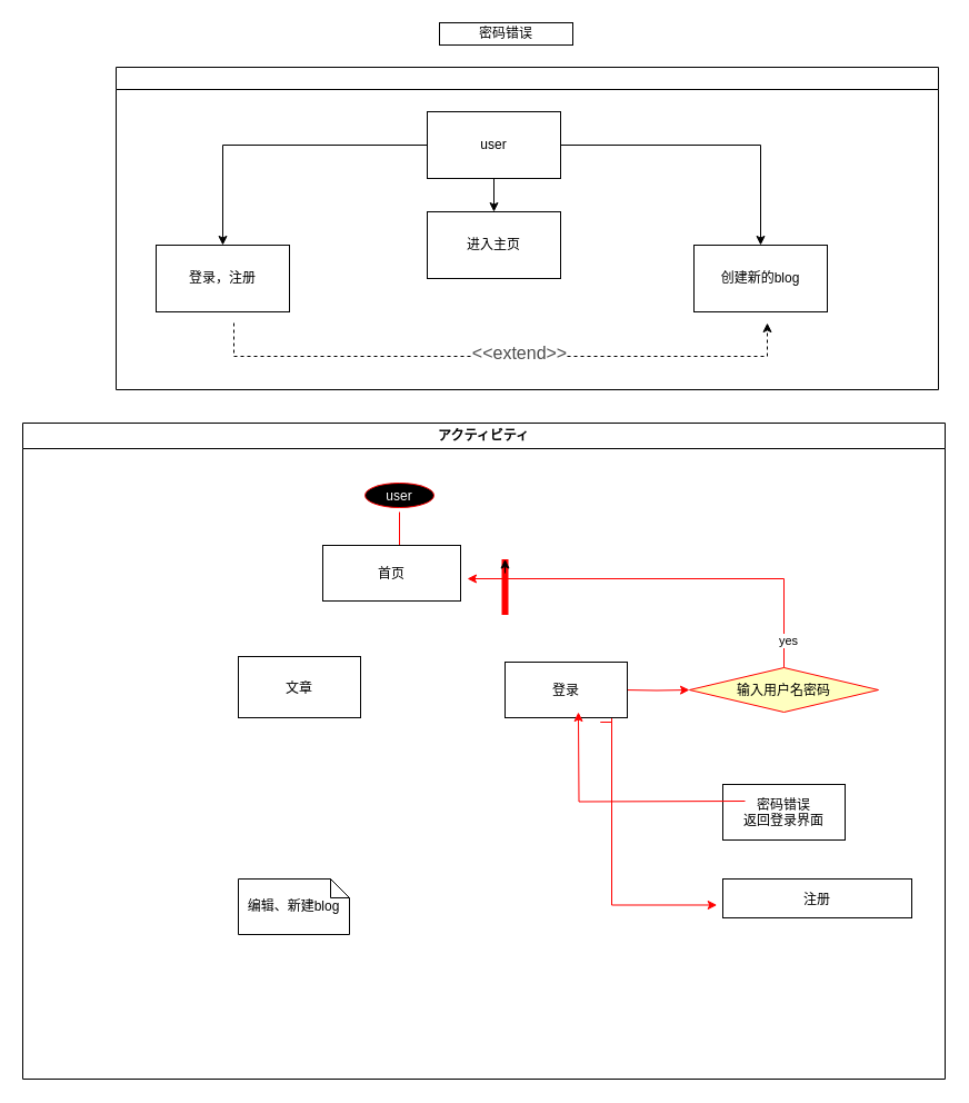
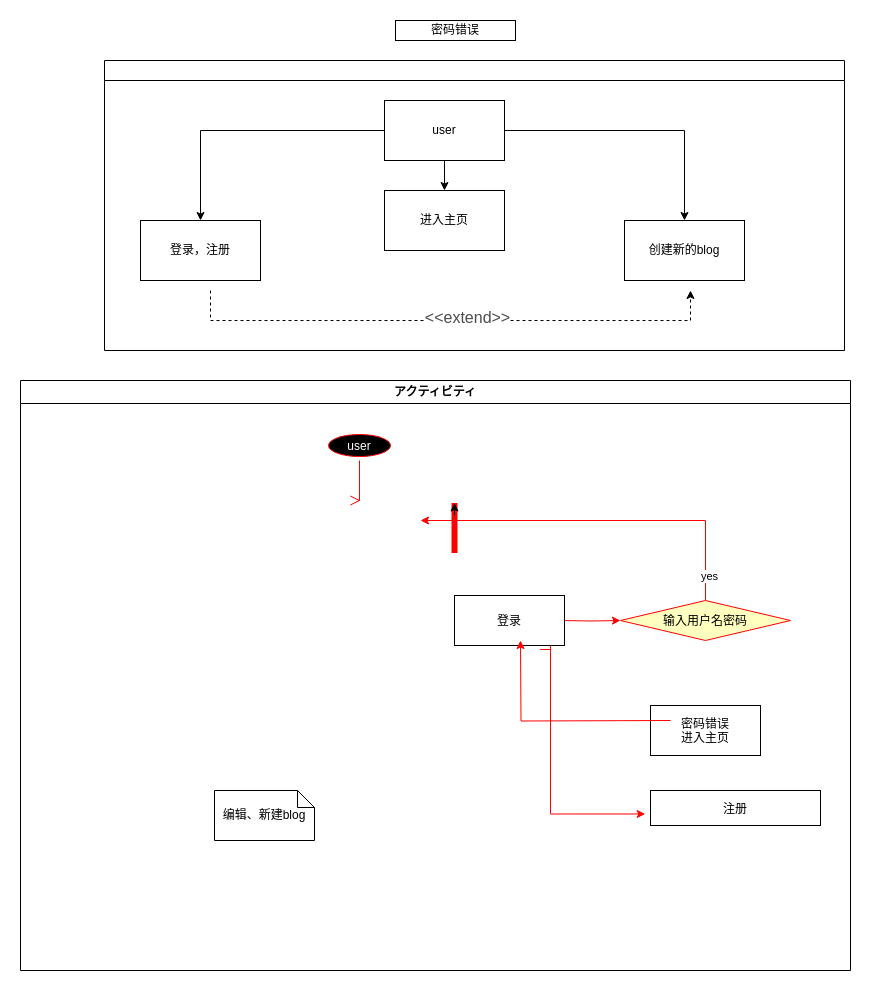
  <mxCell id="0" />
  <mxCell id="1" parent="0" />
  <mxCell id="2" value="" style="swimlane;html=1;startSize=20;horizontal=1;containerType=tree;glass=0;" parent="1" vertex="1"><mxGeometry x="104" y="60" width="740" height="290" as="geometry" /></mxCell>
  <mxCell id="3" style="edgeStyle=orthogonalEdgeStyle;rounded=0;orthogonalLoop=1;jettySize=auto;html=1;entryX=0.5;entryY=0;entryDx=0;entryDy=0;" edge="1" parent="2" source="6" target="7"><mxGeometry relative="1" as="geometry" /></mxCell>
  <mxCell id="4" style="edgeStyle=orthogonalEdgeStyle;rounded=0;orthogonalLoop=1;jettySize=auto;html=1;entryX=0.5;entryY=0;entryDx=0;entryDy=0;" edge="1" parent="2" source="6" target="8"><mxGeometry relative="1" as="geometry" /></mxCell>
  <mxCell id="5" style="edgeStyle=orthogonalEdgeStyle;rounded=0;orthogonalLoop=1;jettySize=auto;html=1;entryX=0.5;entryY=0;entryDx=0;entryDy=0;" edge="1" parent="2" source="6" target="9"><mxGeometry relative="1" as="geometry" /></mxCell>
  <mxCell id="6" value="user" style="rounded=0;whiteSpace=wrap;html=1;" vertex="1" parent="2"><mxGeometry x="280" y="40" width="120" height="60" as="geometry" /></mxCell>
  <mxCell id="7" value="进入主页" style="rounded=0;whiteSpace=wrap;html=1;" vertex="1" parent="2"><mxGeometry x="280" y="130" width="120" height="60" as="geometry" /></mxCell>
  <mxCell id="8" value="创建新的blog" style="rounded=0;whiteSpace=wrap;html=1;" vertex="1" parent="2"><mxGeometry x="520" y="160" width="120" height="60" as="geometry" /></mxCell>
  <mxCell id="9" value="登录，注册" style="rounded=0;whiteSpace=wrap;html=1;" vertex="1" parent="2"><mxGeometry x="36" y="160" width="120" height="60" as="geometry" /></mxCell>
  <mxCell id="10" value="密码错误" style="whiteSpace=wrap;html=1;" vertex="1" parent="1"><mxGeometry x="395" y="20" width="120" height="20" as="geometry" /></mxCell>
  <mxCell id="11" value="アクティビティ" style="swimlane;whiteSpace=wrap" vertex="1" parent="1"><mxGeometry x="20" y="380" width="830" height="590" as="geometry" /></mxCell>
  <mxCell id="12" value="user" style="ellipse;shape=startState;fillColor=#000000;strokeColor=#ff0000;fontColor=#FFFFFF;" vertex="1" parent="11"><mxGeometry x="304" y="50" width="70" height="30" as="geometry" /></mxCell>
  <mxCell id="13" value="" style="edgeStyle=elbowEdgeStyle;elbow=horizontal;verticalAlign=bottom;endArrow=open;endSize=8;strokeColor=#FF0000;endFill=1;rounded=0" edge="1" parent="11" source="12"><mxGeometry x="40" y="20" as="geometry"><mxPoint x="340" y="120" as="targetPoint" /><Array as="points"><mxPoint x="339" y="100" /></Array></mxGeometry></mxCell>
- <mxCell id="14" value="首页" style="" vertex="1" parent="11"><mxGeometry x="270" y="110" width="124" height="50" as="geometry" /></mxCell>
  <mxCell id="15" style="edgeStyle=orthogonalEdgeStyle;rounded=0;orthogonalLoop=1;jettySize=auto;html=1;entryX=0;entryY=0.5;entryDx=0;entryDy=0;strokeColor=#FF0000;" edge="1" parent="11" target="21"><mxGeometry relative="1" as="geometry"><mxPoint x="540" y="240" as="sourcePoint" /></mxGeometry></mxCell>
  <mxCell id="16" style="edgeStyle=orthogonalEdgeStyle;rounded=0;orthogonalLoop=1;jettySize=auto;html=1;entryX=-0.031;entryY=0.671;entryDx=0;entryDy=0;entryPerimeter=0;strokeColor=#FF0000;" edge="1" parent="11" target="24"><mxGeometry relative="1" as="geometry"><mxPoint x="530" y="260" as="sourcePoint" /><Array as="points"><mxPoint x="520" y="269" /><mxPoint x="530" y="269" /><mxPoint x="530" y="443" /></Array></mxGeometry></mxCell>
  <mxCell id="17" value="登录" style="" vertex="1" parent="11"><mxGeometry x="434" y="215" width="110" height="50" as="geometry" /></mxCell>
- <mxCell id="18" value="文章" style="" vertex="1" parent="11"><mxGeometry x="194" y="210" width="110" height="55" as="geometry" /></mxCell>
  <mxCell id="19" style="edgeStyle=orthogonalEdgeStyle;rounded=0;orthogonalLoop=1;jettySize=auto;html=1;strokeColor=#FF0000;" edge="1" parent="11" source="21"><mxGeometry relative="1" as="geometry"><mxPoint x="400" y="140" as="targetPoint" /><Array as="points"><mxPoint x="685" y="140" /></Array></mxGeometry></mxCell>
  <mxCell id="20" value="yes" style="edgeLabel;html=1;align=center;verticalAlign=middle;resizable=0;points=[];" vertex="1" connectable="0" parent="19"><mxGeometry x="-0.861" y="-3" relative="1" as="geometry"><mxPoint as="offset" /></mxGeometry></mxCell>
  <mxCell id="21" value="输入用户名密码" style="rhombus;fillColor=#ffffc0;strokeColor=#ff0000;" vertex="1" parent="11"><mxGeometry x="600" y="220" width="170" height="40" as="geometry" /></mxCell>
- <mxCell id="22" value="密码错误&#10;返回登录界面" style="" vertex="1" parent="11"><mxGeometry x="630" y="325" width="110" height="50" as="geometry" /></mxCell>
+ <mxCell id="22" value="密码错误&#10;进入主页" style="" vertex="1" parent="11"><mxGeometry x="630" y="325" width="110" height="50" as="geometry" /></mxCell>
  <mxCell id="23" value="编辑、新建blog" style="shape=note;whiteSpace=wrap;size=17;" vertex="1" parent="11"><mxGeometry x="194" y="410" width="100" height="50" as="geometry" /></mxCell>
  <mxCell id="24" value="注册" style="" vertex="1" parent="11"><mxGeometry x="630" y="410" width="170" height="35" as="geometry" /></mxCell>
  <mxCell id="25" value="" style="shape=line;strokeWidth=6;strokeColor=#ff0000;rotation=90" vertex="1" parent="11"><mxGeometry x="409" y="140" width="50" height="15" as="geometry" /></mxCell>
  <mxCell id="26" style="edgeStyle=orthogonalEdgeStyle;rounded=0;orthogonalLoop=1;jettySize=auto;html=1;exitX=0.25;exitY=0.5;exitDx=0;exitDy=0;exitPerimeter=0;entryX=0;entryY=0.5;entryDx=0;entryDy=0;entryPerimeter=0;" edge="1" parent="11" source="25" target="25"><mxGeometry relative="1" as="geometry" /></mxCell>
  <mxCell id="27" style="edgeStyle=orthogonalEdgeStyle;rounded=0;orthogonalLoop=1;jettySize=auto;html=1;dashed=1;startArrow=none;" edge="1" parent="1"><mxGeometry relative="1" as="geometry"><mxPoint x="690" y="290" as="targetPoint" /><mxPoint x="210" y="290" as="sourcePoint" /><Array as="points"><mxPoint x="210" y="320" /><mxPoint x="690" y="320" /></Array></mxGeometry></mxCell>
  <mxCell id="28" value="&lt;span style=&quot;color: rgba(0 , 0 , 0 , 0) ; font-family: monospace ; font-size: 0px ; background-color: rgb(248 , 249 , 250)&quot;&gt;%3CmxGraphModel%3E%3Croot%3E%3CmxCell%20id%3D%220%22%2F%3E%3CmxCell%20id%3D%221%22%20parent%3D%220%22%2F%3E%3CmxCell%20id%3D%222%22%20value%3D%22%26lt%3Bspan%20style%3D%26quot%3Bcolor%3A%20rgb(77%20%2C%2077%20%2C%2077)%20%3B%20font-family%3A%20%2C%20%26amp%3B%2334%3Bsf%20ui%20text%26amp%3B%2334%3B%20%2C%20%26amp%3B%2334%3Barial%26amp%3B%2334%3B%20%2C%20%26amp%3B%2334%3Bpingfang%20sc%26amp%3B%2334%3B%20%2C%20%26amp%3B%2334%3Bhiragino%20sans%20gb%26amp%3B%2334%3B%20%2C%20%26amp%3B%2334%3Bmicrosoft%20yahei%26amp%3B%2334%3B%20%2C%20%26amp%3B%2334%3Bwenquanyi%20micro%20hei%26amp%3B%2334%3B%20%2C%20sans-serif%20%2C%20%26amp%3B%2334%3Bsimhei%26amp%3B%2334%3B%20%2C%20%26amp%3B%2334%3Bsimsun%26amp%3B%2334%3B%20%3B%20font-size%3A%2016px%20%3B%20background-color%3A%20rgb(255%20%2C%20255%20%2C%20255)%26quot%3B%26gt%3B%26amp%3Blt%3B%26amp%3Blt%3Binclude%26amp%3Bgt%3B%26amp%3Bgt%3B%26lt%3B%2Fspan%26gt%3B%22%20style%3D%22text%3Bhtml%3D1%3Balign%3Dcenter%3BverticalAlign%3Dmiddle%3Bresizable%3D0%3Bpoints%3D%5B%5D%3Bautosize%3D1%3BstrokeColor%3Dnone%3BfillColor%3Dnone%3B%22%20vertex%3D%221%22%20parent%3D%221%22%3E%3CmxGeometry%20x%3D%22100%22%20y%3D%22200%22%20width%3D%22100%22%20height%3D%2220%22%20as%3D%22geometry%22%2F%3E%3C%2FmxCell%3E%3C%2Froot%3E%3C%2FmxGraphModel%3E&lt;/span&gt;" style="edgeLabel;html=1;align=center;verticalAlign=middle;resizable=0;points=[];" vertex="1" connectable="0" parent="27"><mxGeometry x="0.319" y="-2" relative="1" as="geometry"><mxPoint x="-1" as="offset" /></mxGeometry></mxCell>
  <mxCell id="29" value="&lt;span style=&quot;color: rgb(77 , 77 , 77) ; font-family: , &amp;#34;sf ui text&amp;#34; , &amp;#34;arial&amp;#34; , &amp;#34;pingfang sc&amp;#34; , &amp;#34;hiragino sans gb&amp;#34; , &amp;#34;microsoft yahei&amp;#34; , &amp;#34;wenquanyi micro hei&amp;#34; , sans-serif , &amp;#34;simhei&amp;#34; , &amp;#34;simsun&amp;#34; ; font-size: 16px&quot;&gt;&amp;lt;&amp;lt;extend&amp;gt;&amp;gt;&lt;/span&gt;" style="edgeLabel;html=1;align=center;verticalAlign=middle;resizable=0;points=[];" vertex="1" connectable="0" parent="27"><mxGeometry x="0.063" y="4" relative="1" as="geometry"><mxPoint x="-1" as="offset" /></mxGeometry></mxCell>
  <mxCell id="30" style="edgeStyle=orthogonalEdgeStyle;rounded=0;orthogonalLoop=1;jettySize=auto;html=1;strokeColor=#FF0000;" edge="1" parent="1"><mxGeometry relative="1" as="geometry"><mxPoint x="520" y="640" as="targetPoint" /><mxPoint x="670" y="720" as="sourcePoint" /></mxGeometry></mxCell>
